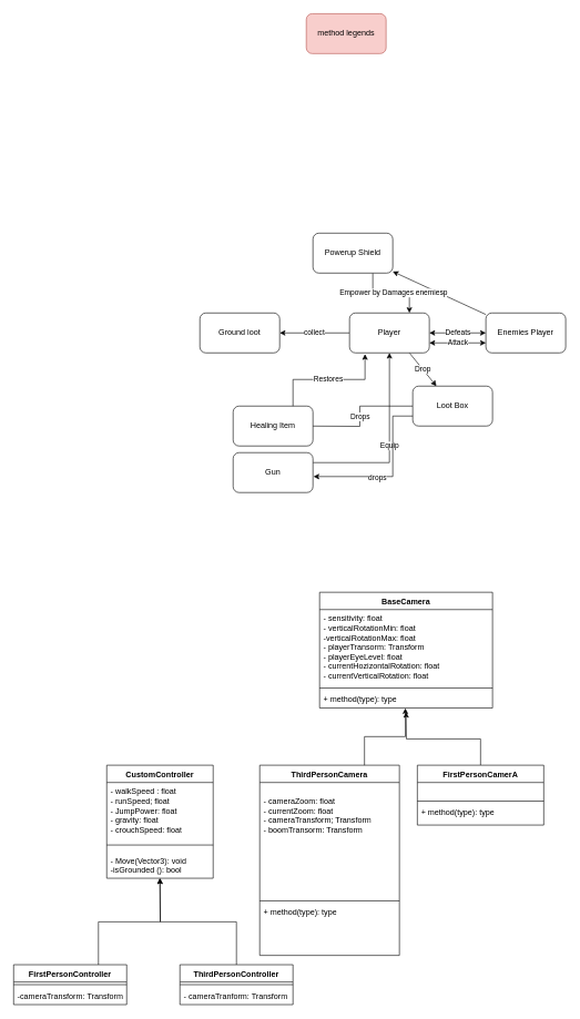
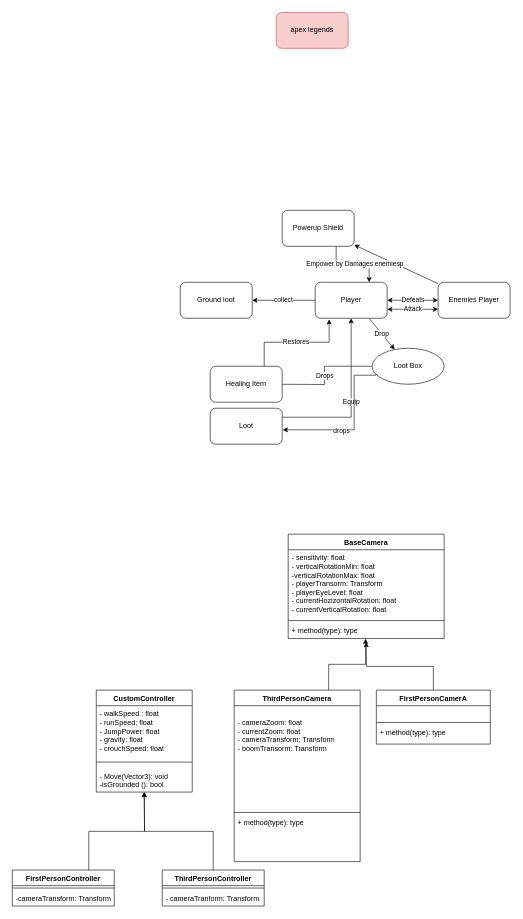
  <mxCell id="0" />
  <mxCell id="1" parent="0" />
  <mxCell id="2" value="Drop" style="rounded=0;orthogonalLoop=1;jettySize=auto;html=1;exitX=0.75;exitY=1;exitDx=0;exitDy=0;" edge="1" parent="1" source="4" target="7"><mxGeometry relative="1" as="geometry" /></mxCell>
  <mxCell id="3" value="collect" style="edgeStyle=orthogonalEdgeStyle;rounded=0;orthogonalLoop=1;jettySize=auto;html=1;exitX=0;exitY=0.5;exitDx=0;exitDy=0;entryX=1;entryY=0.5;entryDx=0;entryDy=0;" edge="1" parent="1" source="4" target="20"><mxGeometry relative="1" as="geometry" /></mxCell>
  <mxCell id="4" value="Player" style="rounded=1;whiteSpace=wrap;html=1;" vertex="1" parent="1"><mxGeometry x="525" y="470" width="120" height="60" as="geometry" /></mxCell>
  <mxCell id="5" value="Enemies Player" style="rounded=1;whiteSpace=wrap;html=1;" vertex="1" parent="1"><mxGeometry x="730" y="470" width="120" height="60" as="geometry" /></mxCell>
  <mxCell id="6" value="Drops" style="edgeStyle=orthogonalEdgeStyle;rounded=0;orthogonalLoop=1;jettySize=auto;html=1;exitX=0;exitY=0.5;exitDx=0;exitDy=0;" edge="1" parent="1" source="7"><mxGeometry relative="1" as="geometry"><mxPoint x="460" y="640" as="targetPoint" /></mxGeometry></mxCell>
- <mxCell id="7" value="Loot Box" style="rounded=1;whiteSpace=wrap;html=1;" vertex="1" parent="1"><mxGeometry x="620" y="580" width="120" height="60" as="geometry" /></mxCell>
+ <mxCell id="7" value="Loot Box" style="ellipse;whiteSpace=wrap;html=1;" vertex="1" parent="1"><mxGeometry x="620" y="580" width="120" height="60" as="geometry" /></mxCell>
  <mxCell id="8" value="Drop" style="endArrow=classic;html=1;rounded=0;" edge="1" parent="1" source="5" target="15"><mxGeometry width="50" height="50" relative="1" as="geometry"><mxPoint x="674" y="500" as="sourcePoint" /><mxPoint x="724" y="450" as="targetPoint" /></mxGeometry></mxCell>
  <mxCell id="9" value="Attack" style="endArrow=classic;startArrow=classic;html=1;rounded=0;entryX=0;entryY=0.75;entryDx=0;entryDy=0;exitX=1;exitY=0.75;exitDx=0;exitDy=0;" edge="1" parent="1" source="4" target="5"><mxGeometry width="50" height="50" relative="1" as="geometry"><mxPoint x="570" y="550" as="sourcePoint" /><mxPoint x="620" y="500" as="targetPoint" /></mxGeometry></mxCell>
  <mxCell id="10" value="Defeats" style="endArrow=classic;startArrow=classic;html=1;rounded=0;exitX=1;exitY=0.5;exitDx=0;exitDy=0;entryX=0;entryY=0.5;entryDx=0;entryDy=0;" edge="1" parent="1" source="4" target="5"><mxGeometry width="50" height="50" relative="1" as="geometry"><mxPoint x="590" y="490" as="sourcePoint" /><mxPoint x="710" y="490" as="targetPoint" /></mxGeometry></mxCell>
  <mxCell id="11" value="Equip" style="edgeStyle=orthogonalEdgeStyle;rounded=0;orthogonalLoop=1;jettySize=auto;html=1;exitX=1;exitY=0.25;exitDx=0;exitDy=0;entryX=0.5;entryY=1;entryDx=0;entryDy=0;" edge="1" parent="1" source="12" target="4"><mxGeometry relative="1" as="geometry" /></mxCell>
- <mxCell id="12" value="Gun" style="rounded=1;whiteSpace=wrap;html=1;" vertex="1" parent="1"><mxGeometry x="350" y="680" width="120" height="60" as="geometry" /></mxCell>
+ <mxCell id="12" value="Loot" style="rounded=1;whiteSpace=wrap;html=1;" vertex="1" parent="1"><mxGeometry x="350" y="680" width="120" height="60" as="geometry" /></mxCell>
  <mxCell id="13" value="Healing Item" style="rounded=1;whiteSpace=wrap;html=1;" vertex="1" parent="1"><mxGeometry x="350" y="610" width="120" height="60" as="geometry" /></mxCell>
  <mxCell id="14" value="Empower by Damages enemies" style="edgeStyle=orthogonalEdgeStyle;rounded=0;orthogonalLoop=1;jettySize=auto;html=1;exitX=0.75;exitY=1;exitDx=0;exitDy=0;entryX=0.75;entryY=0;entryDx=0;entryDy=0;" edge="1" parent="1" source="15" target="4"><mxGeometry relative="1" as="geometry" /></mxCell>
  <mxCell id="15" value="Powerup Shield" style="rounded=1;whiteSpace=wrap;html=1;" vertex="1" parent="1"><mxGeometry x="470" width="120" height="60" as="geometry" y="350" /></mxCell>
- <mxCell id="16" value="method legends" style="rounded=1;whiteSpace=wrap;html=1;fillColor=#f8cecc;strokeColor=#b85450;" vertex="1" parent="1"><mxGeometry x="460" y="20" width="120" height="60" as="geometry" /></mxCell>
+ <mxCell id="16" value="apex legends" style="rounded=1;whiteSpace=wrap;html=1;fillColor=#f8cecc;strokeColor=#b85450;" vertex="1" parent="1"><mxGeometry x="460" y="20" width="120" height="60" as="geometry" /></mxCell>
  <mxCell id="17" value="Restores" style="edgeStyle=orthogonalEdgeStyle;rounded=0;orthogonalLoop=1;jettySize=auto;html=1;exitX=0.75;exitY=0;exitDx=0;exitDy=0;entryX=0.194;entryY=1.031;entryDx=0;entryDy=0;entryPerimeter=0;" edge="1" parent="1" source="13" target="4"><mxGeometry relative="1" as="geometry" /></mxCell>
  <mxCell id="18" style="edgeStyle=orthogonalEdgeStyle;rounded=0;orthogonalLoop=1;jettySize=auto;html=1;exitX=0;exitY=0.75;exitDx=0;exitDy=0;entryX=1.007;entryY=0.6;entryDx=0;entryDy=0;entryPerimeter=0;" edge="1" parent="1" source="7" target="12"><mxGeometry relative="1" as="geometry"><Array as="points"><mxPoint x="590" y="625" /><mxPoint x="590" y="716" /></Array></mxGeometry></mxCell>
  <mxCell id="19" value="drops" style="edgeLabel;html=1;align=center;verticalAlign=middle;resizable=0;points=[];" vertex="1" connectable="0" parent="18"><mxGeometry x="0.209" y="1" relative="1" as="geometry"><mxPoint as="offset" /></mxGeometry></mxCell>
  <mxCell id="20" value="Ground loot" style="rounded=1;whiteSpace=wrap;html=1;" vertex="1" parent="1"><mxGeometry x="300" y="470" width="120" height="60" as="geometry" /></mxCell>
  <mxCell id="21" style="edgeStyle=orthogonalEdgeStyle;rounded=0;orthogonalLoop=1;jettySize=auto;html=1;exitX=0.75;exitY=0;exitDx=0;exitDy=0;" edge="1" parent="1" source="22"><mxGeometry relative="1" as="geometry"><mxPoint x="240" y="1320" as="targetPoint" /></mxGeometry></mxCell>
  <mxCell id="22" value="FirstPersonController" style="swimlane;fontStyle=1;align=center;verticalAlign=top;childLayout=stackLayout;horizontal=1;startSize=26;horizontalStack=0;resizeParent=1;resizeParentMax=0;resizeLast=0;collapsible=1;marginBottom=0;whiteSpace=wrap;html=1;" vertex="1" parent="1"><mxGeometry x="20" y="1450" width="170" height="60" as="geometry" /></mxCell>
  <mxCell id="23" value="" style="line;strokeWidth=1;fillColor=none;align=left;verticalAlign=middle;spacingTop=-1;spacingLeft=3;spacingRight=3;rotatable=0;labelPosition=right;points=[];portConstraint=eastwest;strokeColor=inherit;" vertex="1" parent="22"><mxGeometry y="26" width="170" height="8" as="geometry" /></mxCell>
  <mxCell id="24" value="-cameraTransform: Transform" style="text;strokeColor=none;fillColor=none;align=left;verticalAlign=top;spacingLeft=4;spacingRight=4;overflow=hidden;rotatable=0;points=[[0,0.5],[1,0.5]];portConstraint=eastwest;whiteSpace=wrap;html=1;" vertex="1" parent="22"><mxGeometry y="34" width="170" height="26" as="geometry" /></mxCell>
  <mxCell id="25" style="edgeStyle=orthogonalEdgeStyle;rounded=0;orthogonalLoop=1;jettySize=auto;html=1;exitX=0.5;exitY=0;exitDx=0;exitDy=0;" edge="1" parent="1" source="26"><mxGeometry relative="1" as="geometry"><mxPoint x="240" y="1320" as="targetPoint" /></mxGeometry></mxCell>
  <mxCell id="26" value="ThirdPersonController" style="swimlane;fontStyle=1;align=center;verticalAlign=top;childLayout=stackLayout;horizontal=1;startSize=26;horizontalStack=0;resizeParent=1;resizeParentMax=0;resizeLast=0;collapsible=1;marginBottom=0;whiteSpace=wrap;html=1;" vertex="1" parent="1"><mxGeometry x="270" y="1450" width="170" height="60" as="geometry" /></mxCell>
  <mxCell id="27" value="" style="line;strokeWidth=1;fillColor=none;align=left;verticalAlign=middle;spacingTop=-1;spacingLeft=3;spacingRight=3;rotatable=0;labelPosition=right;points=[];portConstraint=eastwest;strokeColor=inherit;" vertex="1" parent="26"><mxGeometry y="26" width="170" height="8" as="geometry" /></mxCell>
  <mxCell id="28" value="- cameraTranform: Transform" style="text;strokeColor=none;fillColor=none;align=left;verticalAlign=top;spacingLeft=4;spacingRight=4;overflow=hidden;rotatable=0;points=[[0,0.5],[1,0.5]];portConstraint=eastwest;whiteSpace=wrap;html=1;" vertex="1" parent="26"><mxGeometry y="34" width="170" height="26" as="geometry" /></mxCell>
  <mxCell id="29" value="CustomController" style="swimlane;fontStyle=1;align=center;verticalAlign=top;childLayout=stackLayout;horizontal=1;startSize=26;horizontalStack=0;resizeParent=1;resizeParentMax=0;resizeLast=0;collapsible=1;marginBottom=0;whiteSpace=wrap;html=1;" vertex="1" parent="1"><mxGeometry x="160" y="1150" width="160" height="170" as="geometry" /></mxCell>
  <mxCell id="30" value="- walkSpeed : float&lt;div&gt;- runSpeed; float&lt;/div&gt;&lt;div&gt;- JumpPower: float&lt;/div&gt;&lt;div&gt;- gravity: float&lt;/div&gt;&lt;div&gt;- crouchSpeed: float&lt;/div&gt;" style="text;strokeColor=none;fillColor=none;align=left;verticalAlign=top;spacingLeft=4;spacingRight=4;overflow=hidden;rotatable=0;points=[[0,0.5],[1,0.5]];portConstraint=eastwest;whiteSpace=wrap;html=1;" vertex="1" parent="29"><mxGeometry y="26" width="160" height="84" as="geometry" /></mxCell>
  <mxCell id="31" value="" style="line;strokeWidth=1;fillColor=none;align=left;verticalAlign=middle;spacingTop=-1;spacingLeft=3;spacingRight=3;rotatable=0;labelPosition=right;points=[];portConstraint=eastwest;strokeColor=inherit;" vertex="1" parent="29"><mxGeometry y="110" width="160" height="20" as="geometry" /></mxCell>
  <mxCell id="32" value="- Move(Vector3): void&lt;div&gt;-isGrounded (): bool&lt;/div&gt;" style="text;strokeColor=none;fillColor=none;align=left;verticalAlign=top;spacingLeft=4;spacingRight=4;overflow=hidden;rotatable=0;points=[[0,0.5],[1,0.5]];portConstraint=eastwest;whiteSpace=wrap;html=1;" vertex="1" parent="29"><mxGeometry y="130" width="160" height="40" as="geometry" /></mxCell>
  <mxCell id="33" value="ThirdPersonCamera" style="swimlane;fontStyle=1;align=center;verticalAlign=top;childLayout=stackLayout;horizontal=1;startSize=26;horizontalStack=0;resizeParent=1;resizeParentMax=0;resizeLast=0;collapsible=1;marginBottom=0;whiteSpace=wrap;html=1;" vertex="1" parent="1"><mxGeometry x="390" y="1150" width="210" height="286" as="geometry" /></mxCell>
  <mxCell id="34" value="&lt;div&gt;&lt;span style=&quot;background-color: initial;&quot;&gt;&lt;br&gt;&lt;/span&gt;&lt;/div&gt;&lt;div&gt;&lt;span style=&quot;background-color: initial;&quot;&gt;- cameraZoom: float&lt;/span&gt;&lt;/div&gt;&lt;div&gt;&lt;span style=&quot;background-color: initial;&quot;&gt;- currentZoom: float&lt;/span&gt;&lt;/div&gt;&lt;div&gt;&lt;span style=&quot;background-color: initial;&quot;&gt;- cameraTransform; Transform&lt;/span&gt;&lt;/div&gt;&lt;div&gt;&lt;span style=&quot;background-color: initial;&quot;&gt;- boomTransorm: Transform&lt;/span&gt;&lt;/div&gt;&lt;div&gt;&lt;span style=&quot;background-color: initial;&quot;&gt;&lt;br&gt;&lt;/span&gt;&lt;/div&gt;" style="text;strokeColor=none;fillColor=none;align=left;verticalAlign=top;spacingLeft=4;spacingRight=4;overflow=hidden;rotatable=0;points=[[0,0.5],[1,0.5]];portConstraint=eastwest;whiteSpace=wrap;html=1;" vertex="1" parent="33"><mxGeometry y="26" width="210" height="174" as="geometry" /></mxCell>
  <mxCell id="35" value="" style="line;strokeWidth=1;fillColor=none;align=left;verticalAlign=middle;spacingTop=-1;spacingLeft=3;spacingRight=3;rotatable=0;labelPosition=right;points=[];portConstraint=eastwest;strokeColor=inherit;" vertex="1" parent="33"><mxGeometry y="200" width="210" height="8" as="geometry" /></mxCell>
  <mxCell id="36" value="+ method(type): type" style="text;strokeColor=none;fillColor=none;align=left;verticalAlign=top;spacingLeft=4;spacingRight=4;overflow=hidden;rotatable=0;points=[[0,0.5],[1,0.5]];portConstraint=eastwest;whiteSpace=wrap;html=1;" vertex="1" parent="33"><mxGeometry y="208" width="210" height="78" as="geometry" /></mxCell>
  <mxCell id="37" style="edgeStyle=orthogonalEdgeStyle;rounded=0;orthogonalLoop=1;jettySize=auto;html=1;exitX=0.5;exitY=0;exitDx=0;exitDy=0;" edge="1" parent="1" source="38"><mxGeometry relative="1" as="geometry"><mxPoint x="610" y="1070" as="targetPoint" /></mxGeometry></mxCell>
  <mxCell id="38" value="FirstPersonCamerA" style="swimlane;fontStyle=1;align=center;verticalAlign=top;childLayout=stackLayout;horizontal=1;startSize=26;horizontalStack=0;resizeParent=1;resizeParentMax=0;resizeLast=0;collapsible=1;marginBottom=0;whiteSpace=wrap;html=1;" vertex="1" parent="1"><mxGeometry x="627" y="1150" width="190" height="90" as="geometry" /></mxCell>
  <mxCell id="39" value="&lt;div&gt;&lt;span style=&quot;background-color: initial;&quot;&gt;&lt;br&gt;&lt;/span&gt;&lt;/div&gt;" style="text;strokeColor=none;fillColor=none;align=left;verticalAlign=top;spacingLeft=4;spacingRight=4;overflow=hidden;rotatable=0;points=[[0,0.5],[1,0.5]];portConstraint=eastwest;whiteSpace=wrap;html=1;" vertex="1" parent="38"><mxGeometry y="26" width="190" height="24" as="geometry" /></mxCell>
  <mxCell id="40" value="" style="line;strokeWidth=1;fillColor=none;align=left;verticalAlign=middle;spacingTop=-1;spacingLeft=3;spacingRight=3;rotatable=0;labelPosition=right;points=[];portConstraint=eastwest;strokeColor=inherit;" vertex="1" parent="38"><mxGeometry y="50" width="190" height="8" as="geometry" /></mxCell>
  <mxCell id="41" value="+ method(type): type" style="text;strokeColor=none;fillColor=none;align=left;verticalAlign=top;spacingLeft=4;spacingRight=4;overflow=hidden;rotatable=0;points=[[0,0.5],[1,0.5]];portConstraint=eastwest;whiteSpace=wrap;html=1;" vertex="1" parent="38"><mxGeometry y="58" width="190" height="32" as="geometry" /></mxCell>
  <mxCell id="42" value="BaseCamera" style="swimlane;fontStyle=1;align=center;verticalAlign=top;childLayout=stackLayout;horizontal=1;startSize=26;horizontalStack=0;resizeParent=1;resizeParentMax=0;resizeLast=0;collapsible=1;marginBottom=0;whiteSpace=wrap;html=1;" vertex="1" parent="1"><mxGeometry x="480" y="890" width="260" height="174" as="geometry" /></mxCell>
  <mxCell id="43" value="- sensitivity: float&lt;div&gt;- verticalRotationMin: float&lt;/div&gt;&lt;div&gt;-&lt;span style=&quot;background-color: initial;&quot;&gt;verticalRotationMax: float&lt;/span&gt;&lt;/div&gt;&lt;div&gt;&lt;span style=&quot;background-color: initial;&quot;&gt;- playerTransorm: Transform&lt;/span&gt;&lt;/div&gt;&lt;div&gt;&lt;span style=&quot;background-color: initial;&quot;&gt;- playerEyeLevel: float&lt;/span&gt;&lt;/div&gt;&lt;div&gt;&lt;span style=&quot;background-color: initial;&quot;&gt;- currentHozizontalRotation: float&lt;br&gt;&lt;/span&gt;&lt;/div&gt;&lt;div&gt;&lt;span style=&quot;background-color: initial;&quot;&gt;- currentVerticalRotation: float&lt;br&gt;&lt;/span&gt;&lt;/div&gt;&lt;div&gt;&lt;span style=&quot;background-color: initial;&quot;&gt;&lt;br&gt;&lt;/span&gt;&lt;/div&gt;" style="text;strokeColor=none;fillColor=none;align=left;verticalAlign=top;spacingLeft=4;spacingRight=4;overflow=hidden;rotatable=0;points=[[0,0.5],[1,0.5]];portConstraint=eastwest;whiteSpace=wrap;html=1;" vertex="1" parent="42"><mxGeometry y="26" width="260" height="114" as="geometry" /></mxCell>
  <mxCell id="44" value="" style="line;strokeWidth=1;fillColor=none;align=left;verticalAlign=middle;spacingTop=-1;spacingLeft=3;spacingRight=3;rotatable=0;labelPosition=right;points=[];portConstraint=eastwest;strokeColor=inherit;" vertex="1" parent="42"><mxGeometry y="140" width="260" height="8" as="geometry" /></mxCell>
  <mxCell id="45" value="+ method(type): type" style="text;strokeColor=none;fillColor=none;align=left;verticalAlign=top;spacingLeft=4;spacingRight=4;overflow=hidden;rotatable=0;points=[[0,0.5],[1,0.5]];portConstraint=eastwest;whiteSpace=wrap;html=1;" vertex="1" parent="42"><mxGeometry y="148" width="260" height="26" as="geometry" /></mxCell>
  <mxCell id="46" style="edgeStyle=orthogonalEdgeStyle;rounded=0;orthogonalLoop=1;jettySize=auto;html=1;exitX=0.75;exitY=0;exitDx=0;exitDy=0;entryX=0.496;entryY=1.013;entryDx=0;entryDy=0;entryPerimeter=0;" edge="1" parent="1" source="33" target="45"><mxGeometry relative="1" as="geometry" /></mxCell>
